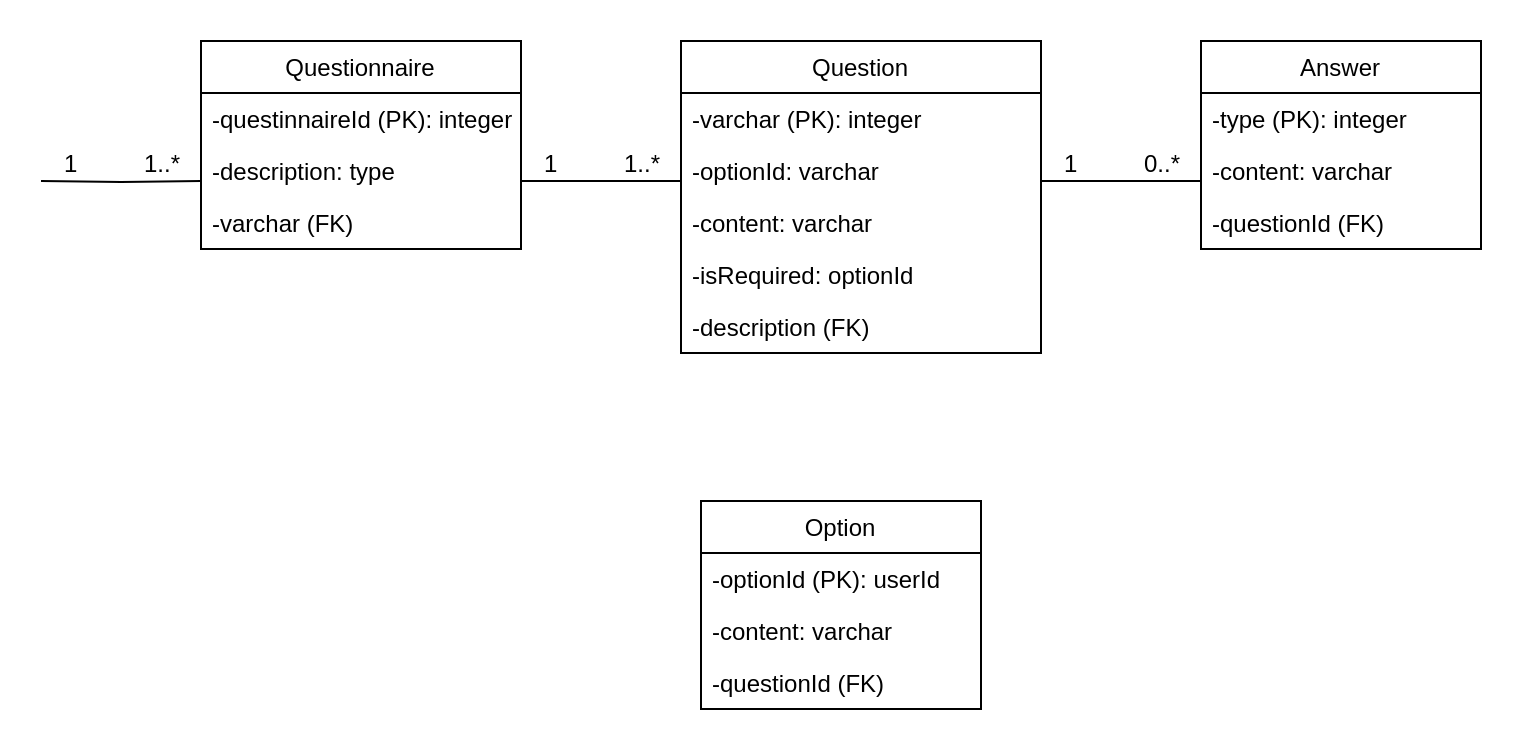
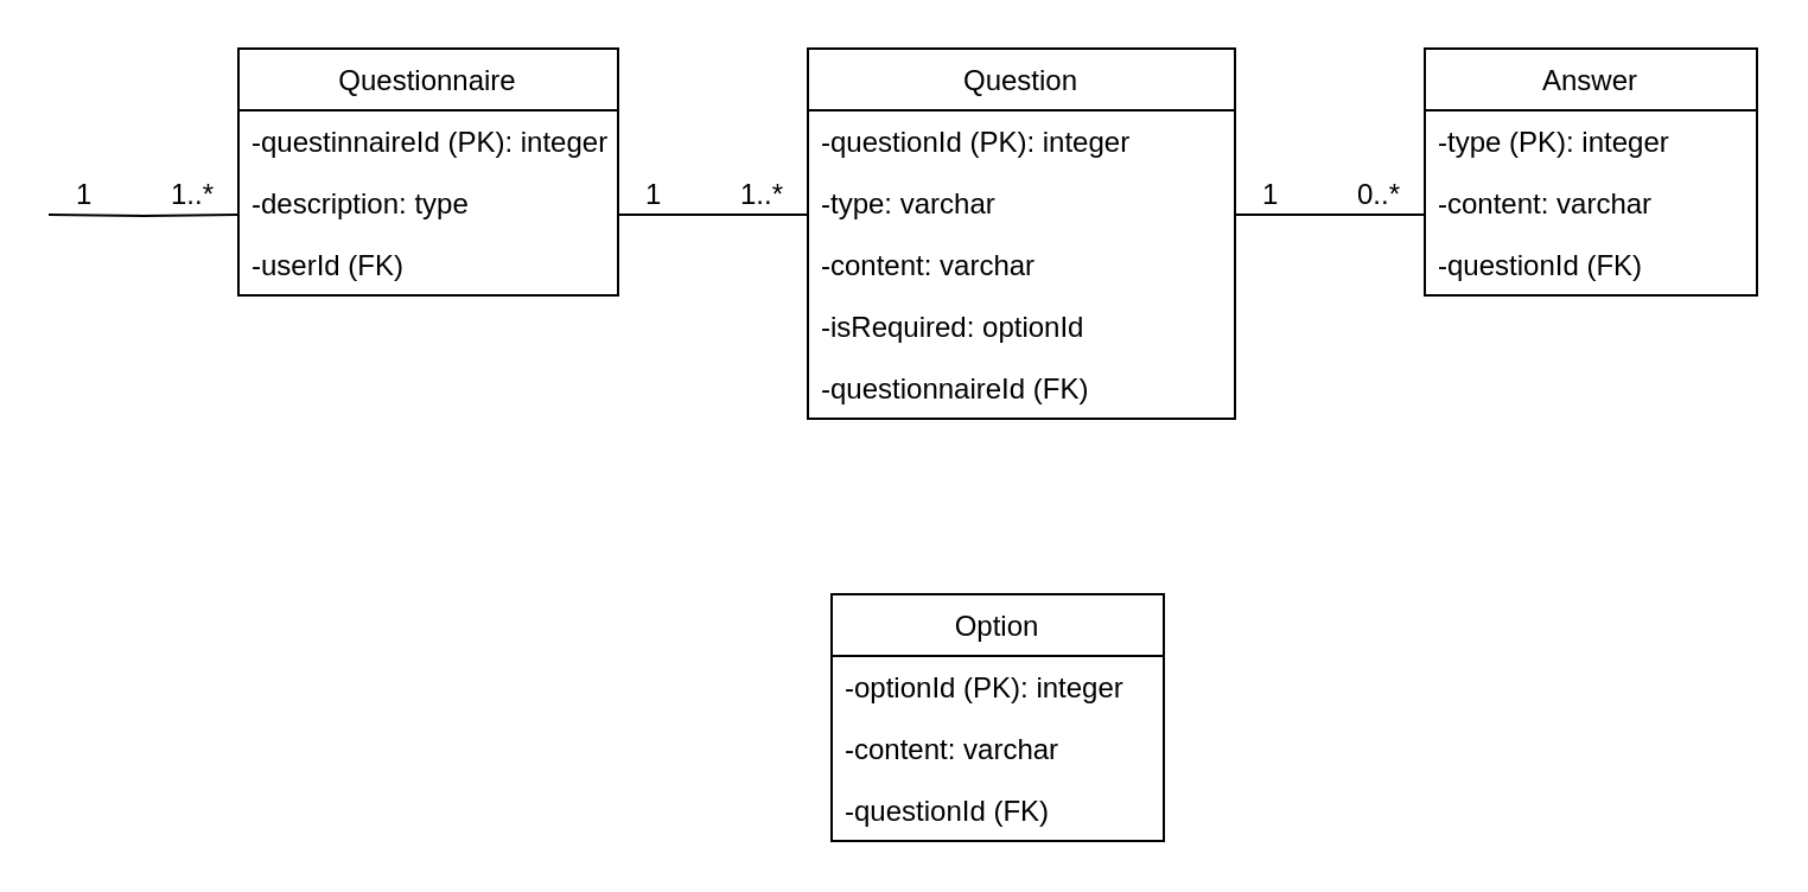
  <mxCell id="0" />
  <mxCell id="1" parent="0" />
  <mxCell id="2" value="Questionnaire" style="swimlane;fontStyle=0;childLayout=stackLayout;horizontal=1;startSize=26;fillColor=none;horizontalStack=0;resizeParent=1;resizeParentMax=0;resizeLast=0;collapsible=1;marginBottom=0;" parent="1" vertex="1"><mxGeometry x="100" y="20" width="160" height="104" as="geometry" /></mxCell>
  <mxCell id="3" value="-questinnaireId (PK): integer" style="text;strokeColor=none;fillColor=none;align=left;verticalAlign=top;spacingLeft=4;spacingRight=4;overflow=hidden;rotatable=0;points=[[0,0.5],[1,0.5]];portConstraint=eastwest;" parent="2" vertex="1"><mxGeometry y="26" width="160" height="26" as="geometry" /></mxCell>
  <mxCell id="4" value="-description: type" style="text;strokeColor=none;fillColor=none;align=left;verticalAlign=top;spacingLeft=4;spacingRight=4;overflow=hidden;rotatable=0;points=[[0,0.5],[1,0.5]];portConstraint=eastwest;" parent="2" vertex="1"><mxGeometry y="52" width="160" height="26" as="geometry" /></mxCell>
- <mxCell id="5" value="-varchar (FK)" style="text;strokeColor=none;fillColor=none;align=left;verticalAlign=top;spacingLeft=4;spacingRight=4;overflow=hidden;rotatable=0;points=[[0,0.5],[1,0.5]];portConstraint=eastwest;" parent="2" vertex="1"><mxGeometry y="78" width="160" height="26" as="geometry" /></mxCell>
+ <mxCell id="5" value="-userId (FK)" style="text;strokeColor=none;fillColor=none;align=left;verticalAlign=top;spacingLeft=4;spacingRight=4;overflow=hidden;rotatable=0;points=[[0,0.5],[1,0.5]];portConstraint=eastwest;" parent="2" vertex="1"><mxGeometry y="78" width="160" height="26" as="geometry" /></mxCell>
  <mxCell id="6" value="Question" style="swimlane;fontStyle=0;childLayout=stackLayout;horizontal=1;startSize=26;fillColor=none;horizontalStack=0;resizeParent=1;resizeParentMax=0;resizeLast=0;collapsible=1;marginBottom=0;" parent="1" vertex="1"><mxGeometry x="340" y="20" width="180" height="156" as="geometry" /></mxCell>
- <mxCell id="7" value="-varchar (PK): integer" style="text;strokeColor=none;fillColor=none;align=left;verticalAlign=top;spacingLeft=4;spacingRight=4;overflow=hidden;rotatable=0;points=[[0,0.5],[1,0.5]];portConstraint=eastwest;" parent="6" vertex="1"><mxGeometry y="26" width="180" height="26" as="geometry" /></mxCell>
- <mxCell id="8" value="-optionId: varchar" style="text;strokeColor=none;fillColor=none;align=left;verticalAlign=top;spacingLeft=4;spacingRight=4;overflow=hidden;rotatable=0;points=[[0,0.5],[1,0.5]];portConstraint=eastwest;" parent="6" vertex="1"><mxGeometry y="52" width="180" height="26" as="geometry" /></mxCell>
+ <mxCell id="7" value="-questionId (PK): integer" style="text;strokeColor=none;fillColor=none;align=left;verticalAlign=top;spacingLeft=4;spacingRight=4;overflow=hidden;rotatable=0;points=[[0,0.5],[1,0.5]];portConstraint=eastwest;" parent="6" vertex="1"><mxGeometry y="26" width="180" height="26" as="geometry" /></mxCell>
+ <mxCell id="8" value="-type: varchar" style="text;strokeColor=none;fillColor=none;align=left;verticalAlign=top;spacingLeft=4;spacingRight=4;overflow=hidden;rotatable=0;points=[[0,0.5],[1,0.5]];portConstraint=eastwest;" parent="6" vertex="1"><mxGeometry y="52" width="180" height="26" as="geometry" /></mxCell>
  <mxCell id="9" value="-content: varchar" style="text;strokeColor=none;fillColor=none;align=left;verticalAlign=top;spacingLeft=4;spacingRight=4;overflow=hidden;rotatable=0;points=[[0,0.5],[1,0.5]];portConstraint=eastwest;" parent="6" vertex="1"><mxGeometry y="78" width="180" height="26" as="geometry" /></mxCell>
  <mxCell id="10" value="-isRequired: optionId" style="text;strokeColor=none;fillColor=none;align=left;verticalAlign=top;spacingLeft=4;spacingRight=4;overflow=hidden;rotatable=0;points=[[0,0.5],[1,0.5]];portConstraint=eastwest;" parent="6" vertex="1"><mxGeometry y="104" width="180" height="26" as="geometry" /></mxCell>
- <mxCell id="11" value="-description (FK)" style="text;strokeColor=none;fillColor=none;align=left;verticalAlign=top;spacingLeft=4;spacingRight=4;overflow=hidden;rotatable=0;points=[[0,0.5],[1,0.5]];portConstraint=eastwest;" parent="6" vertex="1"><mxGeometry y="130" width="180" height="26" as="geometry" /></mxCell>
+ <mxCell id="11" value="-questionnaireId (FK)" style="text;strokeColor=none;fillColor=none;align=left;verticalAlign=top;spacingLeft=4;spacingRight=4;overflow=hidden;rotatable=0;points=[[0,0.5],[1,0.5]];portConstraint=eastwest;" parent="6" vertex="1"><mxGeometry y="130" width="180" height="26" as="geometry" /></mxCell>
  <mxCell id="12" value="Answer" style="swimlane;fontStyle=0;childLayout=stackLayout;horizontal=1;startSize=26;fillColor=none;horizontalStack=0;resizeParent=1;resizeParentMax=0;resizeLast=0;collapsible=1;marginBottom=0;" parent="1" vertex="1"><mxGeometry x="600" y="20" width="140" height="104" as="geometry" /></mxCell>
  <mxCell id="13" value="-type (PK): integer" style="text;strokeColor=none;fillColor=none;align=left;verticalAlign=top;spacingLeft=4;spacingRight=4;overflow=hidden;rotatable=0;points=[[0,0.5],[1,0.5]];portConstraint=eastwest;" parent="12" vertex="1"><mxGeometry y="26" width="140" height="26" as="geometry" /></mxCell>
  <mxCell id="14" value="-content: varchar" style="text;strokeColor=none;fillColor=none;align=left;verticalAlign=top;spacingLeft=4;spacingRight=4;overflow=hidden;rotatable=0;points=[[0,0.5],[1,0.5]];portConstraint=eastwest;" parent="12" vertex="1"><mxGeometry y="52" width="140" height="26" as="geometry" /></mxCell>
  <mxCell id="15" value="-questionId (FK)" style="text;strokeColor=none;fillColor=none;align=left;verticalAlign=top;spacingLeft=4;spacingRight=4;overflow=hidden;rotatable=0;points=[[0,0.5],[1,0.5]];portConstraint=eastwest;" parent="12" vertex="1"><mxGeometry y="78" width="140" height="26" as="geometry" /></mxCell>
  <mxCell id="16" value="" style="endArrow=none;html=1;edgeStyle=orthogonalEdgeStyle;entryX=0;entryY=0.692;entryDx=0;entryDy=0;entryPerimeter=0;" parent="1" target="4" edge="1"><mxGeometry relative="1" as="geometry"><mxPoint x="20" y="90" as="sourcePoint" /><mxPoint x="90" y="90" as="targetPoint" /></mxGeometry></mxCell>
  <mxCell id="17" value="&lt;font style=&quot;font-size: 12px&quot;&gt;1&lt;/font&gt;" style="resizable=0;html=1;align=left;verticalAlign=bottom;labelBackgroundColor=#ffffff;fontSize=10;" parent="16" connectable="0" vertex="1"><mxGeometry x="-1" relative="1" as="geometry"><mxPoint x="10" as="offset" /></mxGeometry></mxCell>
  <mxCell id="18" value="&lt;font style=&quot;font-size: 12px&quot;&gt;1..*&lt;/font&gt;" style="resizable=0;html=1;align=right;verticalAlign=bottom;labelBackgroundColor=#ffffff;fontSize=10;" parent="16" connectable="0" vertex="1"><mxGeometry x="1" relative="1" as="geometry"><mxPoint x="-10" as="offset" /></mxGeometry></mxCell>
  <mxCell id="19" value="" style="endArrow=none;html=1;edgeStyle=orthogonalEdgeStyle;entryX=0;entryY=0.692;entryDx=0;entryDy=0;entryPerimeter=0;" parent="1" edge="1"><mxGeometry relative="1" as="geometry"><mxPoint x="260" y="90.01" as="sourcePoint" /><mxPoint x="340" y="90.002" as="targetPoint" /></mxGeometry></mxCell>
  <mxCell id="20" value="&lt;font style=&quot;font-size: 12px&quot;&gt;1&lt;/font&gt;" style="resizable=0;html=1;align=left;verticalAlign=bottom;labelBackgroundColor=#ffffff;fontSize=10;" parent="19" connectable="0" vertex="1"><mxGeometry x="-1" relative="1" as="geometry"><mxPoint x="10" as="offset" /></mxGeometry></mxCell>
  <mxCell id="21" value="&lt;font style=&quot;font-size: 12px&quot;&gt;1..*&lt;/font&gt;" style="resizable=0;html=1;align=right;verticalAlign=bottom;labelBackgroundColor=#ffffff;fontSize=10;" parent="19" connectable="0" vertex="1"><mxGeometry x="1" relative="1" as="geometry"><mxPoint x="-10" as="offset" /></mxGeometry></mxCell>
  <mxCell id="22" value="" style="endArrow=none;html=1;edgeStyle=orthogonalEdgeStyle;entryX=0;entryY=0.692;entryDx=0;entryDy=0;entryPerimeter=0;" parent="1" edge="1"><mxGeometry relative="1" as="geometry"><mxPoint x="520" y="90.01" as="sourcePoint" /><mxPoint x="600" y="90.002" as="targetPoint" /></mxGeometry></mxCell>
  <mxCell id="23" value="&lt;font style=&quot;font-size: 12px&quot;&gt;1&lt;/font&gt;" style="resizable=0;html=1;align=left;verticalAlign=bottom;labelBackgroundColor=#ffffff;fontSize=10;" parent="22" connectable="0" vertex="1"><mxGeometry x="-1" relative="1" as="geometry"><mxPoint x="10" as="offset" /></mxGeometry></mxCell>
  <mxCell id="24" value="&lt;font style=&quot;font-size: 12px&quot;&gt;0..*&lt;/font&gt;" style="resizable=0;html=1;align=right;verticalAlign=bottom;labelBackgroundColor=#ffffff;fontSize=10;" parent="22" connectable="0" vertex="1"><mxGeometry x="1" relative="1" as="geometry"><mxPoint x="-10" as="offset" /></mxGeometry></mxCell>
  <mxCell id="25" value="Option" style="swimlane;fontStyle=0;childLayout=stackLayout;horizontal=1;startSize=26;fillColor=none;horizontalStack=0;resizeParent=1;resizeParentMax=0;resizeLast=0;collapsible=1;marginBottom=0;" vertex="1" parent="1"><mxGeometry x="350" y="250" width="140" height="104" as="geometry" /></mxCell>
- <mxCell id="26" value="-optionId (PK): userId" style="text;strokeColor=none;fillColor=none;align=left;verticalAlign=top;spacingLeft=4;spacingRight=4;overflow=hidden;rotatable=0;points=[[0,0.5],[1,0.5]];portConstraint=eastwest;" vertex="1" parent="25"><mxGeometry y="26" width="140" height="26" as="geometry" /></mxCell>
+ <mxCell id="26" value="-optionId (PK): integer" style="text;strokeColor=none;fillColor=none;align=left;verticalAlign=top;spacingLeft=4;spacingRight=4;overflow=hidden;rotatable=0;points=[[0,0.5],[1,0.5]];portConstraint=eastwest;" vertex="1" parent="25"><mxGeometry y="26" width="140" height="26" as="geometry" /></mxCell>
  <mxCell id="27" value="-content: varchar" style="text;strokeColor=none;fillColor=none;align=left;verticalAlign=top;spacingLeft=4;spacingRight=4;overflow=hidden;rotatable=0;points=[[0,0.5],[1,0.5]];portConstraint=eastwest;" vertex="1" parent="25"><mxGeometry y="52" width="140" height="26" as="geometry" /></mxCell>
  <mxCell id="28" value="-questionId (FK)" style="text;strokeColor=none;fillColor=none;align=left;verticalAlign=top;spacingLeft=4;spacingRight=4;overflow=hidden;rotatable=0;points=[[0,0.5],[1,0.5]];portConstraint=eastwest;" vertex="1" parent="25"><mxGeometry y="78" width="140" height="26" as="geometry" /></mxCell>
